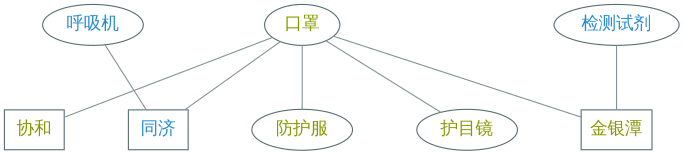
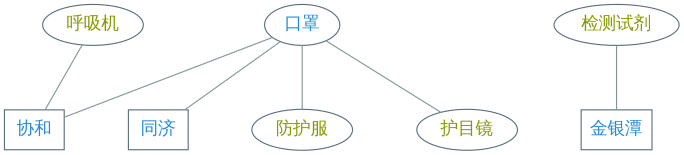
  digraph {
    align=right
    nodesep=0.8
    ranksep=0.8
    node [color="#586e75" fontcolor="#859900" fontname=LXGW fontsize=16 shape=ellipse]
    edge [color="#839496" dir=none fontcolor="#839496" fontname=LXGW fontsize=12]
    "同济" [fontcolor="#268bd2" shape=box]
-   "口罩"
-   "协和" [shape=box]
-   "金银潭" [shape=box]
+   "口罩" [fontcolor="#268bd2"]
+   "协和" [fontcolor="#268bd2" shape=box]
+   "金银潭" [fontcolor="#268bd2" shape=box]
    "护目镜"
    "防护服"
-   "呼吸机" [fontcolor="#268bd2"]
-   "检测试剂" [fontcolor="#268bd2"]
+   "呼吸机"
+   "检测试剂"
    "口罩" -> "同济"
    "口罩" -> "协和"
-   "口罩" -> "金银潭"
    "口罩" -> "护目镜"
    "口罩" -> "防护服"
-   "呼吸机" -> "同济"
+   "呼吸机" -> "协和"
    "检测试剂" -> "金银潭"
  }
